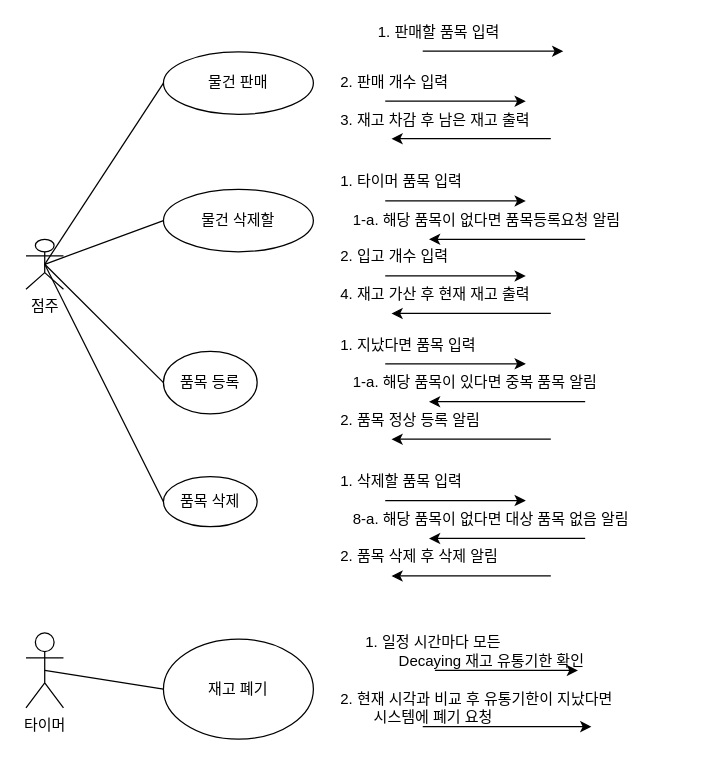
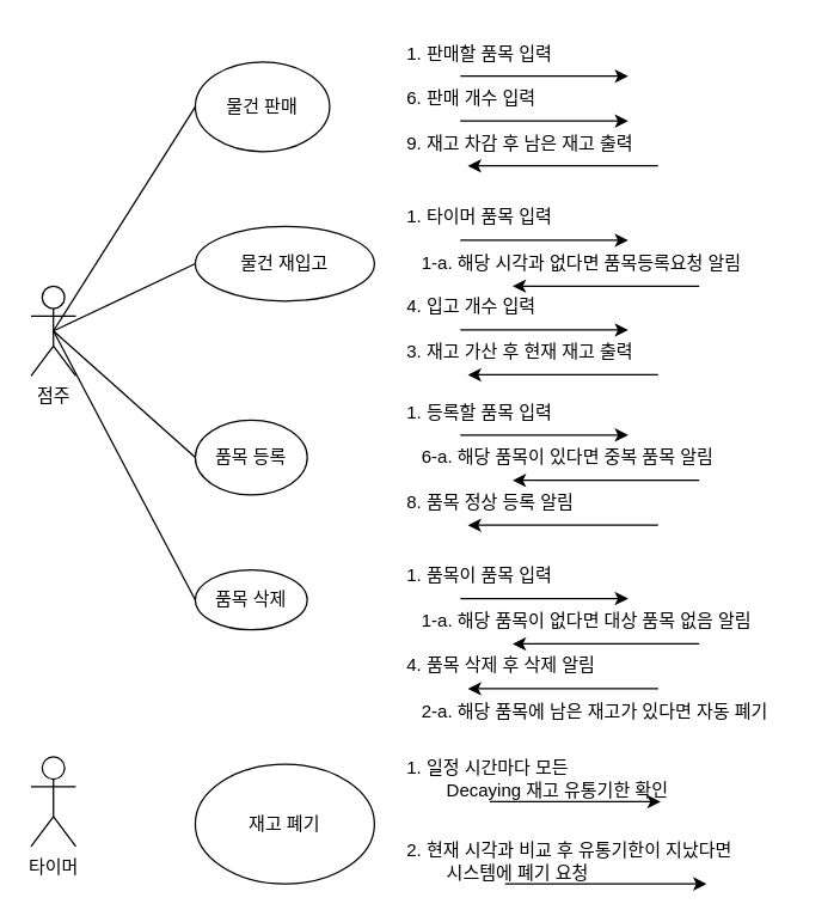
  <mxCell id="0" />
  <mxCell id="1" parent="0" />
- <mxCell id="2" value="점주" style="shape=umlActor;verticalLabelPosition=bottom;verticalAlign=top;html=1;outlineConnect=0;" vertex="1" parent="1"><mxGeometry x="20" y="191" width="30" height="40" as="geometry" /></mxCell>
- <mxCell id="3" value="물건 판매" style="ellipse;whiteSpace=wrap;html=1;" vertex="1" parent="1"><mxGeometry x="130" y="41" width="120" height="50" as="geometry" /></mxCell>
- <mxCell id="4" value="물건 삭제할" style="ellipse;whiteSpace=wrap;html=1;" vertex="1" parent="1"><mxGeometry x="130" y="151" width="120" height="50" as="geometry" /></mxCell>
+ <mxCell id="2" value="점주" style="shape=umlActor;verticalLabelPosition=bottom;verticalAlign=top;html=1;outlineConnect=0;" vertex="1" parent="1"><mxGeometry x="20" y="191" width="30" height="60" as="geometry" /></mxCell>
+ <mxCell id="3" value="물건 판매" style="ellipse;whiteSpace=wrap;html=1;" vertex="1" parent="1"><mxGeometry x="130" y="41" width="90" height="60" as="geometry" /></mxCell>
+ <mxCell id="4" value="물건 재입고" style="ellipse;whiteSpace=wrap;html=1;" vertex="1" parent="1"><mxGeometry x="130" y="151" width="120" height="50" as="geometry" /></mxCell>
  <mxCell id="5" value="품목 등록" style="ellipse;whiteSpace=wrap;html=1;" vertex="1" parent="1"><mxGeometry x="130" y="280.67" width="75" height="50" as="geometry" /></mxCell>
  <mxCell id="6" value="품목 삭제" style="ellipse;whiteSpace=wrap;html=1;" vertex="1" parent="1"><mxGeometry x="130" y="381" width="75" height="40" as="geometry" /></mxCell>
  <mxCell id="7" value="재고 폐기" style="ellipse;whiteSpace=wrap;html=1;" vertex="1" parent="1"><mxGeometry x="130" y="511" width="120" height="80" as="geometry" /></mxCell>
  <mxCell id="8" value="" style="endArrow=none;html=1;rounded=0;exitX=0.5;exitY=0.5;exitDx=0;exitDy=0;exitPerimeter=0;entryX=0;entryY=0.5;entryDx=0;entryDy=0;" edge="1" parent="1" source="2" target="3"><mxGeometry width="50" height="50" relative="1" as="geometry"><mxPoint x="40" y="201" as="sourcePoint" /><mxPoint x="90" y="151" as="targetPoint" /></mxGeometry></mxCell>
  <mxCell id="9" value="" style="endArrow=none;html=1;rounded=0;exitX=0.5;exitY=0.5;exitDx=0;exitDy=0;exitPerimeter=0;entryX=0;entryY=0.5;entryDx=0;entryDy=0;" edge="1" parent="1" source="2" target="4"><mxGeometry width="50" height="50" relative="1" as="geometry"><mxPoint x="35" y="211" as="sourcePoint" /><mxPoint x="140" y="106" as="targetPoint" /></mxGeometry></mxCell>
  <mxCell id="10" value="" style="endArrow=none;html=1;rounded=0;exitX=0.5;exitY=0.5;exitDx=0;exitDy=0;exitPerimeter=0;entryX=0;entryY=0.5;entryDx=0;entryDy=0;" edge="1" parent="1" source="2" target="5"><mxGeometry width="50" height="50" relative="1" as="geometry"><mxPoint x="35" y="211" as="sourcePoint" /><mxPoint x="140" y="176" as="targetPoint" /></mxGeometry></mxCell>
  <mxCell id="11" value="" style="endArrow=none;html=1;rounded=0;exitX=0.5;exitY=0.5;exitDx=0;exitDy=0;exitPerimeter=0;entryX=0;entryY=0.5;entryDx=0;entryDy=0;" edge="1" parent="1" source="2" target="6"><mxGeometry width="50" height="50" relative="1" as="geometry"><mxPoint x="45" y="231" as="sourcePoint" /><mxPoint x="140" y="246" as="targetPoint" /></mxGeometry></mxCell>
  <mxCell id="12" value="타이머" style="shape=umlActor;verticalLabelPosition=bottom;verticalAlign=top;html=1;outlineConnect=0;" vertex="1" parent="1"><mxGeometry x="20" y="506" width="30" height="60" as="geometry" /></mxCell>
- <mxCell id="13" value="" style="endArrow=none;html=1;rounded=0;exitX=0.5;exitY=0.5;exitDx=0;exitDy=0;exitPerimeter=0;entryX=0;entryY=0.5;entryDx=0;entryDy=0;" edge="1" parent="1" source="12" target="7"><mxGeometry width="50" height="50" relative="1" as="geometry"><mxPoint x="45" y="231" as="sourcePoint" /><mxPoint x="140" y="336" as="targetPoint" /></mxGeometry></mxCell>
- <mxCell id="14" value="1. 판매할 품목 입력" style="text;html=1;strokeColor=none;fillColor=none;align=left;verticalAlign=middle;whiteSpace=wrap;rounded=0;" vertex="1" parent="1"><mxGeometry x="300" y="10.5" width="150" height="30" as="geometry" /></mxCell>
+ <mxCell id="14" value="1. 판매할 품목 입력" style="text;html=1;strokeColor=none;fillColor=none;align=left;verticalAlign=middle;whiteSpace=wrap;rounded=0;" vertex="1" parent="1"><mxGeometry x="270" y="20.5" width="150" height="30" as="geometry" /></mxCell>
  <mxCell id="15" value="" style="endArrow=classic;html=1;rounded=0;exitX=0.25;exitY=1;exitDx=0;exitDy=0;entryX=1;entryY=1;entryDx=0;entryDy=0;" edge="1" parent="1" source="14" target="14"><mxGeometry width="50" height="50" relative="1" as="geometry"><mxPoint x="340" y="160.5" as="sourcePoint" /><mxPoint x="390" y="110.5" as="targetPoint" /></mxGeometry></mxCell>
- <mxCell id="16" value="2. 판매 개수 입력" style="text;html=1;strokeColor=none;fillColor=none;align=left;verticalAlign=middle;whiteSpace=wrap;rounded=0;" vertex="1" parent="1"><mxGeometry x="270" y="50.5" width="150" height="30" as="geometry" /></mxCell>
+ <mxCell id="16" value="6. 판매 개수 입력" style="text;html=1;strokeColor=none;fillColor=none;align=left;verticalAlign=middle;whiteSpace=wrap;rounded=0;" vertex="1" parent="1"><mxGeometry x="270" y="50.5" width="150" height="30" as="geometry" /></mxCell>
  <mxCell id="17" value="" style="endArrow=classic;html=1;rounded=0;exitX=0.25;exitY=1;exitDx=0;exitDy=0;entryX=1;entryY=1;entryDx=0;entryDy=0;" edge="1" parent="1" source="16" target="16"><mxGeometry width="50" height="50" relative="1" as="geometry"><mxPoint x="318" y="60.5" as="sourcePoint" /><mxPoint x="430" y="60.5" as="targetPoint" /></mxGeometry></mxCell>
- <mxCell id="18" value="3. 재고 차감 후 남은 재고 출력" style="text;html=1;strokeColor=none;fillColor=none;align=left;verticalAlign=middle;whiteSpace=wrap;rounded=0;" vertex="1" parent="1"><mxGeometry x="270" y="80.5" width="170" height="30" as="geometry" /></mxCell>
+ <mxCell id="18" value="9. 재고 차감 후 남은 재고 출력" style="text;html=1;strokeColor=none;fillColor=none;align=left;verticalAlign=middle;whiteSpace=wrap;rounded=0;" vertex="1" parent="1"><mxGeometry x="270" y="80.5" width="170" height="30" as="geometry" /></mxCell>
  <mxCell id="19" value="" style="endArrow=classic;html=1;rounded=0;exitX=1;exitY=1;exitDx=0;exitDy=0;entryX=0.25;entryY=1;entryDx=0;entryDy=0;" edge="1" parent="1" source="18" target="18"><mxGeometry width="50" height="50" relative="1" as="geometry"><mxPoint x="400" y="180.5" as="sourcePoint" /><mxPoint x="450" y="130.5" as="targetPoint" /></mxGeometry></mxCell>
  <mxCell id="20" value="1. 타이머 품목 입력" style="text;html=1;strokeColor=none;fillColor=none;align=left;verticalAlign=middle;whiteSpace=wrap;rounded=0;" vertex="1" parent="1"><mxGeometry x="270" y="130.33" width="150" height="30" as="geometry" /></mxCell>
  <mxCell id="21" value="" style="endArrow=classic;html=1;rounded=0;exitX=0.25;exitY=1;exitDx=0;exitDy=0;entryX=1;entryY=1;entryDx=0;entryDy=0;" edge="1" parent="1" source="20" target="20"><mxGeometry width="50" height="50" relative="1" as="geometry"><mxPoint x="340" y="270.33" as="sourcePoint" /><mxPoint x="390" y="220.33" as="targetPoint" /></mxGeometry></mxCell>
- <mxCell id="22" value="1-a. 해당 품목이 없다면 품목등록요청 알림" style="text;html=1;strokeColor=none;fillColor=none;align=left;verticalAlign=middle;whiteSpace=wrap;rounded=0;" vertex="1" parent="1"><mxGeometry x="280" y="161" width="250" height="30" as="geometry" /></mxCell>
+ <mxCell id="22" value="1-a. 해당 시각과 없다면 품목등록요청 알림" style="text;html=1;strokeColor=none;fillColor=none;align=left;verticalAlign=middle;whiteSpace=wrap;rounded=0;" vertex="1" parent="1"><mxGeometry x="280" y="161" width="250" height="30" as="geometry" /></mxCell>
  <mxCell id="23" value="" style="endArrow=classic;html=1;rounded=0;exitX=0.75;exitY=1;exitDx=0;exitDy=0;entryX=0.25;entryY=1;entryDx=0;entryDy=0;" edge="1" parent="1" source="22" target="22"><mxGeometry width="50" height="50" relative="1" as="geometry"><mxPoint x="318" y="170.33" as="sourcePoint" /><mxPoint x="580" y="200.33" as="targetPoint" /></mxGeometry></mxCell>
- <mxCell id="24" value="2. 입고 개수 입력" style="text;html=1;strokeColor=none;fillColor=none;align=left;verticalAlign=middle;whiteSpace=wrap;rounded=0;" vertex="1" parent="1"><mxGeometry x="270" y="190.33" width="150" height="30" as="geometry" /></mxCell>
+ <mxCell id="24" value="4. 입고 개수 입력" style="text;html=1;strokeColor=none;fillColor=none;align=left;verticalAlign=middle;whiteSpace=wrap;rounded=0;" vertex="1" parent="1"><mxGeometry x="270" y="190.33" width="150" height="30" as="geometry" /></mxCell>
  <mxCell id="25" value="" style="endArrow=classic;html=1;rounded=0;exitX=0.25;exitY=1;exitDx=0;exitDy=0;entryX=1;entryY=1;entryDx=0;entryDy=0;" edge="1" parent="1" source="24" target="24"><mxGeometry width="50" height="50" relative="1" as="geometry"><mxPoint x="300" y="170.33" as="sourcePoint" /><mxPoint x="350" y="120.33" as="targetPoint" /></mxGeometry></mxCell>
- <mxCell id="26" value="4. 재고 가산 후 현재 재고 출력" style="text;html=1;strokeColor=none;fillColor=none;align=left;verticalAlign=middle;whiteSpace=wrap;rounded=0;" vertex="1" parent="1"><mxGeometry x="270" y="220.33" width="170" height="30" as="geometry" /></mxCell>
+ <mxCell id="26" value="3. 재고 가산 후 현재 재고 출력" style="text;html=1;strokeColor=none;fillColor=none;align=left;verticalAlign=middle;whiteSpace=wrap;rounded=0;" vertex="1" parent="1"><mxGeometry x="270" y="220.33" width="170" height="30" as="geometry" /></mxCell>
  <mxCell id="27" value="" style="endArrow=classic;html=1;rounded=0;exitX=1;exitY=1;exitDx=0;exitDy=0;entryX=0.25;entryY=1;entryDx=0;entryDy=0;" edge="1" parent="1" source="26" target="26"><mxGeometry width="50" height="50" relative="1" as="geometry"><mxPoint x="450" y="110.33" as="sourcePoint" /><mxPoint x="323" y="110.33" as="targetPoint" /></mxGeometry></mxCell>
- <mxCell id="28" value="1. 지났다면 품목 입력" style="text;html=1;strokeColor=none;fillColor=none;align=left;verticalAlign=middle;whiteSpace=wrap;rounded=0;" vertex="1" parent="1"><mxGeometry x="270" y="260.67" width="150" height="30" as="geometry" /></mxCell>
+ <mxCell id="28" value="1. 등록할 품목 입력" style="text;html=1;strokeColor=none;fillColor=none;align=left;verticalAlign=middle;whiteSpace=wrap;rounded=0;" vertex="1" parent="1"><mxGeometry x="270" y="260.67" width="150" height="30" as="geometry" /></mxCell>
  <mxCell id="29" value="" style="endArrow=classic;html=1;rounded=0;exitX=0.25;exitY=1;exitDx=0;exitDy=0;entryX=1;entryY=1;entryDx=0;entryDy=0;" edge="1" parent="1" source="28" target="28"><mxGeometry width="50" height="50" relative="1" as="geometry"><mxPoint x="340" y="400.67" as="sourcePoint" /><mxPoint x="390" y="350.67" as="targetPoint" /></mxGeometry></mxCell>
- <mxCell id="30" value="2. 품목 정상 등록 알림" style="text;html=1;strokeColor=none;fillColor=none;align=left;verticalAlign=middle;whiteSpace=wrap;rounded=0;" vertex="1" parent="1"><mxGeometry x="270" y="321" width="170" height="30" as="geometry" /></mxCell>
+ <mxCell id="30" value="8. 품목 정상 등록 알림" style="text;html=1;strokeColor=none;fillColor=none;align=left;verticalAlign=middle;whiteSpace=wrap;rounded=0;" vertex="1" parent="1"><mxGeometry x="270" y="321" width="170" height="30" as="geometry" /></mxCell>
  <mxCell id="31" value="" style="endArrow=classic;html=1;rounded=0;exitX=1;exitY=1;exitDx=0;exitDy=0;entryX=0.25;entryY=1;entryDx=0;entryDy=0;" edge="1" parent="1" source="30" target="30"><mxGeometry width="50" height="50" relative="1" as="geometry"><mxPoint x="400" y="420.67" as="sourcePoint" /><mxPoint x="450" y="370.67" as="targetPoint" /></mxGeometry></mxCell>
- <mxCell id="32" value="1-a. 해당 품목이 있다면 중복 품목 알림" style="text;html=1;strokeColor=none;fillColor=none;align=left;verticalAlign=middle;whiteSpace=wrap;rounded=0;" vertex="1" parent="1"><mxGeometry x="280" y="291" width="250" height="30" as="geometry" /></mxCell>
+ <mxCell id="32" value="6-a. 해당 품목이 있다면 중복 품목 알림" style="text;html=1;strokeColor=none;fillColor=none;align=left;verticalAlign=middle;whiteSpace=wrap;rounded=0;" vertex="1" parent="1"><mxGeometry x="280" y="291" width="250" height="30" as="geometry" /></mxCell>
  <mxCell id="33" value="" style="endArrow=classic;html=1;rounded=0;exitX=0.75;exitY=1;exitDx=0;exitDy=0;entryX=0.25;entryY=1;entryDx=0;entryDy=0;" edge="1" parent="1" source="32" target="32"><mxGeometry width="50" height="50" relative="1" as="geometry"><mxPoint x="450" y="260" as="sourcePoint" /><mxPoint x="323" y="260" as="targetPoint" /></mxGeometry></mxCell>
- <mxCell id="34" value="1. 삭제할 품목 입력" style="text;html=1;strokeColor=none;fillColor=none;align=left;verticalAlign=middle;whiteSpace=wrap;rounded=0;" vertex="1" parent="1"><mxGeometry x="270" y="370.11" width="150" height="30" as="geometry" /></mxCell>
+ <mxCell id="34" value="1. 품목이 품목 입력" style="text;html=1;strokeColor=none;fillColor=none;align=left;verticalAlign=middle;whiteSpace=wrap;rounded=0;" vertex="1" parent="1"><mxGeometry x="270" y="370.11" width="150" height="30" as="geometry" /></mxCell>
  <mxCell id="35" value="" style="endArrow=classic;html=1;rounded=0;exitX=0.25;exitY=1;exitDx=0;exitDy=0;entryX=1;entryY=1;entryDx=0;entryDy=0;" edge="1" parent="1" source="34" target="34"><mxGeometry width="50" height="50" relative="1" as="geometry"><mxPoint x="340" y="510.11" as="sourcePoint" /><mxPoint x="390" y="460.11" as="targetPoint" /></mxGeometry></mxCell>
- <mxCell id="36" value="2. 품목 삭제 후 삭제 알림" style="text;html=1;strokeColor=none;fillColor=none;align=left;verticalAlign=middle;whiteSpace=wrap;rounded=0;" vertex="1" parent="1"><mxGeometry x="270" y="430.44" width="170" height="30" as="geometry" /></mxCell>
- <mxCell id="37" value="8-a. 해당 품목이 없다면 대상 품목 없음 알림" style="text;html=1;strokeColor=none;fillColor=none;align=left;verticalAlign=middle;whiteSpace=wrap;rounded=0;" vertex="1" parent="1"><mxGeometry x="280" y="400.44" width="250" height="30" as="geometry" /></mxCell>
+ <mxCell id="36" value="4. 품목 삭제 후 삭제 알림" style="text;html=1;strokeColor=none;fillColor=none;align=left;verticalAlign=middle;whiteSpace=wrap;rounded=0;" vertex="1" parent="1"><mxGeometry x="270" y="430.44" width="170" height="30" as="geometry" /></mxCell>
+ <mxCell id="37" value="1-a. 해당 품목이 없다면 대상 품목 없음 알림" style="text;html=1;strokeColor=none;fillColor=none;align=left;verticalAlign=middle;whiteSpace=wrap;rounded=0;" vertex="1" parent="1"><mxGeometry x="280" y="400.44" width="250" height="30" as="geometry" /></mxCell>
  <mxCell id="38" value="" style="endArrow=classic;html=1;rounded=0;exitX=0.75;exitY=1;exitDx=0;exitDy=0;entryX=0.25;entryY=1;entryDx=0;entryDy=0;" edge="1" parent="1" source="37" target="37"><mxGeometry width="50" height="50" relative="1" as="geometry"><mxPoint x="450" y="369.44" as="sourcePoint" /><mxPoint x="323" y="369.44" as="targetPoint" /></mxGeometry></mxCell>
+ <mxCell id="39" value="2-a. 해당 품목에 남은 재고가 있다면 자동 폐기" style="text;html=1;strokeColor=none;fillColor=none;align=left;verticalAlign=middle;whiteSpace=wrap;rounded=0;" vertex="1" parent="1"><mxGeometry x="280" y="461" width="250" height="30" as="geometry" /></mxCell>
  <mxCell id="40" value="" style="endArrow=classic;html=1;rounded=0;exitX=1;exitY=1;exitDx=0;exitDy=0;entryX=0.25;entryY=1;entryDx=0;entryDy=0;" edge="1" parent="1" source="36" target="36"><mxGeometry width="50" height="50" relative="1" as="geometry"><mxPoint x="478" y="440" as="sourcePoint" /><mxPoint x="353" y="440" as="targetPoint" /></mxGeometry></mxCell>
- <mxCell id="41" value="1. 일정 시간마다 모든 &lt;br&gt;&lt;span style=&quot;white-space: pre;&quot;&gt;&#09;&lt;/span&gt;Decaying 재고 유통기한 확인" style="text;html=1;strokeColor=none;fillColor=none;align=left;verticalAlign=middle;whiteSpace=wrap;rounded=0;" vertex="1" parent="1"><mxGeometry x="290" y="506" width="229" height="30" as="geometry" /></mxCell>
- <mxCell id="42" value="2. 현재 시각과 비교 후 유통기한이 지났다면&lt;br&gt;&lt;span style=&quot;white-space: pre;&quot;&gt;&#09;&lt;/span&gt;시스템에 폐기 요청" style="text;html=1;strokeColor=none;fillColor=none;align=left;verticalAlign=middle;whiteSpace=wrap;rounded=0;" vertex="1" parent="1"><mxGeometry x="270" y="551" width="270" height="30" as="geometry" /></mxCell>
+ <mxCell id="41" value="1. 일정 시간마다 모든 &lt;br&gt;&lt;span style=&quot;white-space: pre;&quot;&gt;&#09;&lt;/span&gt;Decaying 재고 유통기한 확인" style="text;html=1;strokeColor=none;fillColor=none;align=left;verticalAlign=middle;whiteSpace=wrap;rounded=0;" vertex="1" parent="1"><mxGeometry x="270" y="506" width="229" height="30" as="geometry" /></mxCell>
+ <mxCell id="42" value="2. 현재 시각과 비교 후 유통기한이 지났다면&lt;br&gt;&lt;span style=&quot;white-space: pre;&quot;&gt;&#09;&lt;/span&gt;시스템에 폐기 요청" style="text;html=1;strokeColor=none;fillColor=none;align=left;verticalAlign=middle;whiteSpace=wrap;rounded=0;" vertex="1" parent="1"><mxGeometry x="270" y="561" width="270" height="30" as="geometry" /></mxCell>
  <mxCell id="43" value="" style="endArrow=classic;html=1;rounded=0;exitX=0.25;exitY=1;exitDx=0;exitDy=0;entryX=0.75;entryY=1;entryDx=0;entryDy=0;" edge="1" parent="1" source="41" target="41"><mxGeometry width="50" height="50" relative="1" as="geometry"><mxPoint x="450" y="470" as="sourcePoint" /><mxPoint x="340" y="641" as="targetPoint" /></mxGeometry></mxCell>
  <mxCell id="44" value="" style="endArrow=classic;html=1;rounded=0;exitX=0.25;exitY=1;exitDx=0;exitDy=0;entryX=0.75;entryY=1;entryDx=0;entryDy=0;" edge="1" parent="1" source="42" target="42"><mxGeometry width="50" height="50" relative="1" as="geometry"><mxPoint x="337" y="546" as="sourcePoint" /><mxPoint x="452" y="546" as="targetPoint" /></mxGeometry></mxCell>
